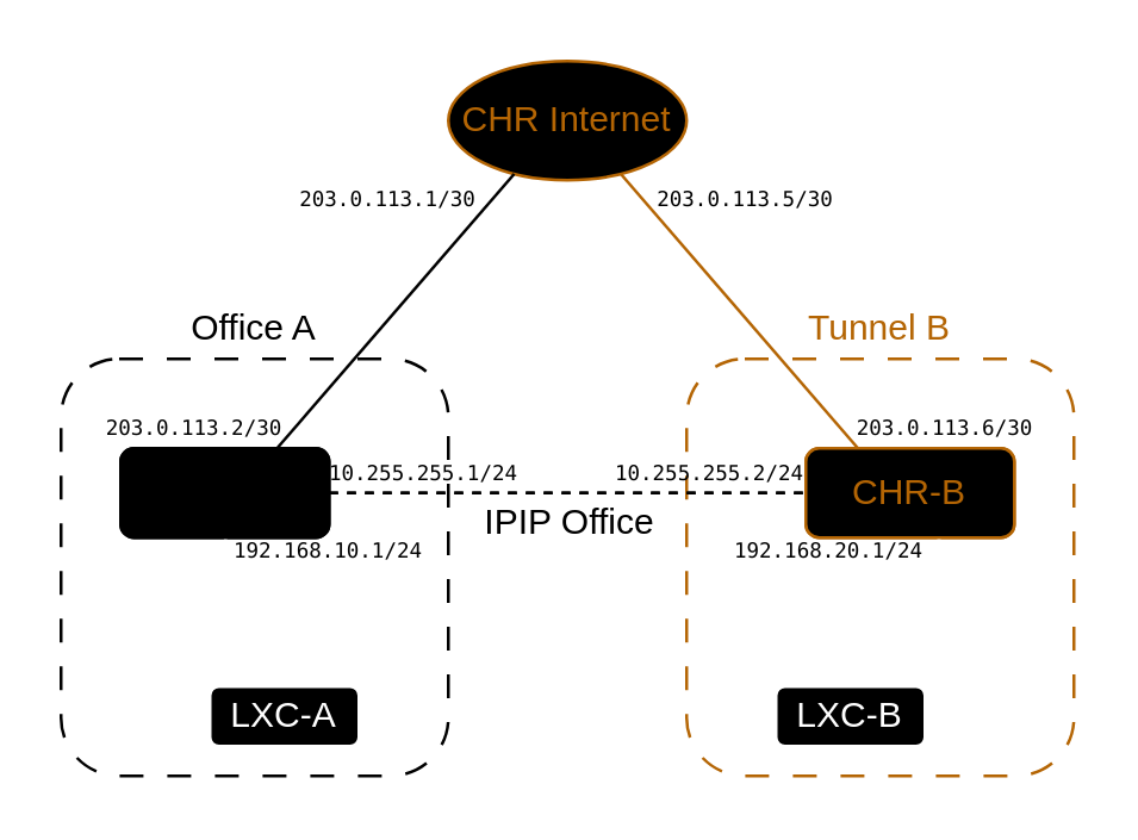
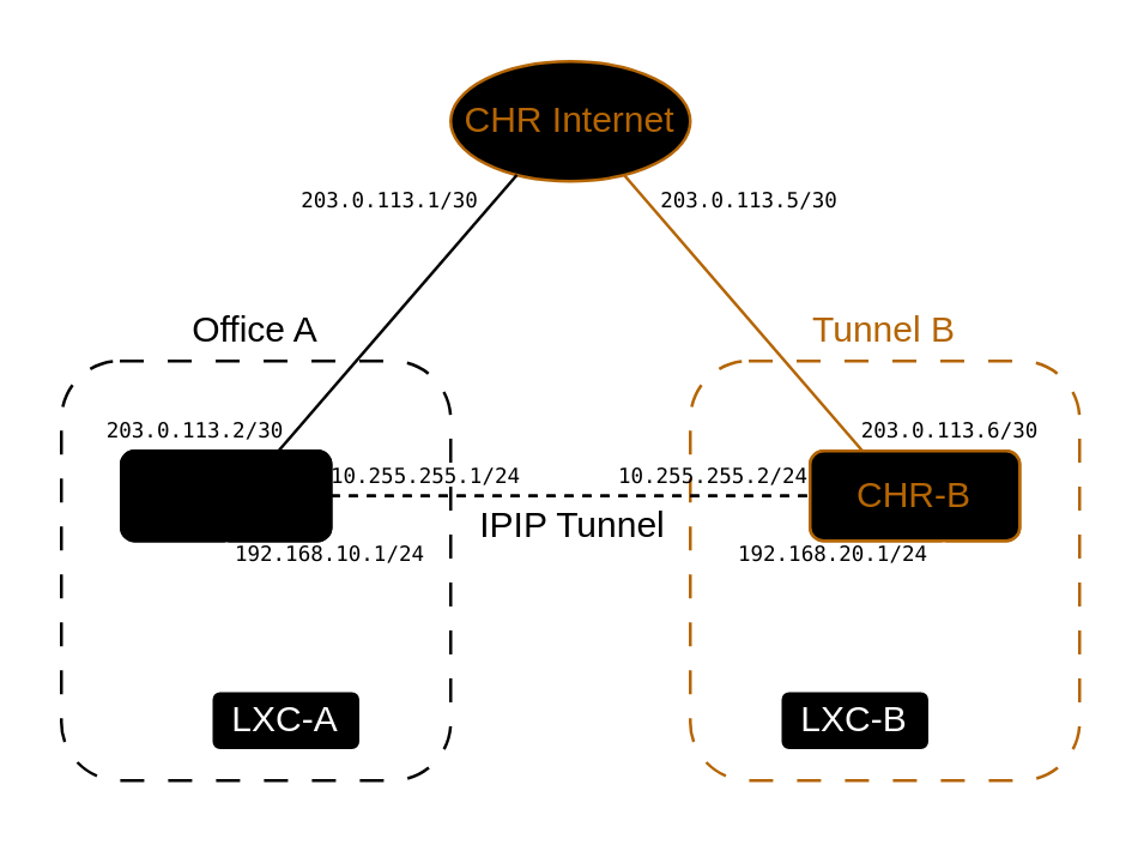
  <mxCell id="0" />
  <mxCell id="1" parent="0" />
  <mxCell id="2" value="" style="rounded=1;whiteSpace=wrap;html=1;fillColor=none;strokeColor=light-dark(#B46504,#FF4149);dashed=1;dashPattern=8 8;" parent="1" vertex="1"><mxGeometry x="230" y="120" width="130" height="140" as="geometry" /></mxCell>
  <mxCell id="3" value="" style="rounded=1;whiteSpace=wrap;html=1;fillColor=none;strokeColor=light-dark(#000000,#FF643A);dashed=1;perimeterSpacing=0;strokeWidth=1;dashPattern=8 8;" parent="1" vertex="1"><mxGeometry x="20" y="120" width="130" height="140" as="geometry" /></mxCell>
  <mxCell id="4" value="&lt;span style=&quot;color: light-dark(rgb(180, 101, 4), rgb(255, 31, 87));&quot;&gt;CHR Internet&lt;/span&gt;" style="ellipse;whiteSpace=wrap;html=1;strokeColor=light-dark(#B46504,#FF1F57);fillColor=light-dark(#000000,#1A1A1A);" parent="1" vertex="1"><mxGeometry x="150" y="20" width="80" height="40" as="geometry" /></mxCell>
  <mxCell id="5" value="&lt;span style=&quot;color: light-dark(rgb(0, 0, 0), rgb(255, 100, 58));&quot;&gt;CHR-A&lt;/span&gt;" style="rounded=1;whiteSpace=wrap;html=1;strokeColor=light-dark(#000000,#FF643A);" parent="1" vertex="1"><mxGeometry x="40" y="150" width="70" height="30" as="geometry" /></mxCell>
  <mxCell id="6" value="&lt;span style=&quot;color: light-dark(rgb(180, 101, 4), rgb(255, 65, 73));&quot;&gt;CHR-B&lt;/span&gt;" style="rounded=1;whiteSpace=wrap;html=1;strokeColor=light-dark(#B46504,#FF4149);" parent="1" vertex="1"><mxGeometry x="270" y="150" width="70" height="30" as="geometry" /></mxCell>
  <mxCell id="7" value="" style="endArrow=none;html=1;rounded=0;exitX=0.75;exitY=0;exitDx=0;exitDy=0;entryX=0.25;entryY=1;entryDx=0;entryDy=0;strokeColor=light-dark(#000000,#FF643A);" parent="1" source="5" target="4" edge="1"><mxGeometry width="50" height="50" relative="1" as="geometry"><mxPoint x="170" y="160" as="sourcePoint" /><mxPoint x="220" y="110" as="targetPoint" /></mxGeometry></mxCell>
  <mxCell id="8" value="" style="endArrow=none;html=1;rounded=0;entryX=0.75;entryY=1;entryDx=0;entryDy=0;exitX=0.25;exitY=0;exitDx=0;exitDy=0;strokeColor=light-dark(#B46504,#FF4149);" parent="1" source="6" target="4" edge="1"><mxGeometry width="50" height="50" relative="1" as="geometry"><mxPoint x="180" y="120" as="sourcePoint" /><mxPoint x="230" y="70" as="targetPoint" /></mxGeometry></mxCell>
  <mxCell id="9" value="&lt;span style=&quot;color: light-dark(rgb(255, 255, 255), rgb(255, 134, 44));&quot;&gt;LXC-B&lt;/span&gt;" style="rounded=1;whiteSpace=wrap;html=1;strokeColor=light-dark(#FFFFFF,#FF862C);fillColor=light-dark(#000000,#1A1A1A);" parent="1" vertex="1"><mxGeometry x="260" y="230" width="50" height="20" as="geometry" /></mxCell>
  <mxCell id="10" value="" style="endArrow=none;html=1;rounded=0;entryX=0.5;entryY=1;entryDx=0;entryDy=0;exitX=0.5;exitY=0;exitDx=0;exitDy=0;strokeColor=light-dark(#FFFFFF,#FF862C);" parent="1" source="9" edge="1"><mxGeometry width="50" height="50" relative="1" as="geometry"><mxPoint x="370" y="180" as="sourcePoint" /><mxPoint x="315" y="180" as="targetPoint" /></mxGeometry></mxCell>
  <mxCell id="11" value="&lt;pre&gt;&lt;font style=&quot;font-size: 7px;&quot;&gt;203.0.113.1/30&lt;/font&gt;&lt;/pre&gt;" style="text;html=1;align=center;verticalAlign=middle;whiteSpace=wrap;rounded=0;" parent="1" vertex="1"><mxGeometry x="100" y="60" width="60" height="10" as="geometry" /></mxCell>
  <mxCell id="12" value="&lt;pre&gt;&lt;font style=&quot;font-size: 7px;&quot;&gt;203.0.113.5/30&lt;/font&gt;&lt;/pre&gt;" style="text;html=1;align=center;verticalAlign=middle;whiteSpace=wrap;rounded=0;" parent="1" vertex="1"><mxGeometry x="220" y="60" width="60" height="10" as="geometry" /></mxCell>
  <mxCell id="13" value="&lt;pre&gt;&lt;font style=&quot;font-size: 7px;&quot;&gt;203.0.113.2/30&lt;/font&gt;&lt;/pre&gt;" style="text;html=1;align=center;verticalAlign=middle;whiteSpace=wrap;rounded=0;" parent="1" vertex="1"><mxGeometry x="35" y="137" width="60" height="10" as="geometry" /></mxCell>
  <mxCell id="14" value="&lt;pre&gt;&lt;font style=&quot;font-size: 7px;&quot;&gt;203.0.113.6/30&lt;/font&gt;&lt;/pre&gt;" style="text;html=1;align=center;verticalAlign=middle;whiteSpace=wrap;rounded=0;" parent="1" vertex="1"><mxGeometry x="287" y="137" width="60" height="10" as="geometry" /></mxCell>
  <mxCell id="15" value="&lt;span style=&quot;color: light-dark(rgb(255, 255, 255), rgb(255, 199, 31));&quot;&gt;LXC-A&lt;/span&gt;" style="rounded=1;whiteSpace=wrap;html=1;strokeColor=light-dark(#FFFFFF,#FFC71F);fillColor=light-dark(#000000,#1A1A1A);" parent="1" vertex="1"><mxGeometry x="70" y="230" width="50" height="20" as="geometry" /></mxCell>
  <mxCell id="16" value="" style="endArrow=none;html=1;rounded=0;entryX=0.5;entryY=1;entryDx=0;entryDy=0;exitX=0.5;exitY=0;exitDx=0;exitDy=0;strokeColor=light-dark(#FFFFFF,#FFC71F);" parent="1" source="15" target="24" edge="1"><mxGeometry width="50" height="50" relative="1" as="geometry"><mxPoint x="130" y="210" as="sourcePoint" /><mxPoint x="95" y="180" as="targetPoint" /></mxGeometry></mxCell>
  <mxCell id="17" value="&lt;span style=&quot;color: light-dark(rgb(0, 0, 0), rgb(255, 100, 58));&quot;&gt;Office A&lt;/span&gt;" style="text;html=1;align=center;verticalAlign=middle;whiteSpace=wrap;rounded=0;" parent="1" vertex="1"><mxGeometry x="60" y="100" width="50" height="20" as="geometry" /></mxCell>
  <mxCell id="18" value="&lt;span style=&quot;color: light-dark(rgb(180, 101, 4), rgb(255, 65, 73));&quot;&gt;Tunnel B&lt;/span&gt;" style="text;html=1;align=center;verticalAlign=middle;whiteSpace=wrap;rounded=0;" parent="1" vertex="1"><mxGeometry x="270" y="100" width="50" height="20" as="geometry" /></mxCell>
  <mxCell id="19" value="" style="endArrow=none;dashed=1;html=1;rounded=0;exitX=1;exitY=0.5;exitDx=0;exitDy=0;entryX=0;entryY=0.5;entryDx=0;entryDy=0;strokeColor=default;strokeWidth=1;" parent="1" source="5" target="6" edge="1"><mxGeometry width="50" height="50" relative="1" as="geometry"><mxPoint x="200" y="180" as="sourcePoint" /><mxPoint x="250" y="130" as="targetPoint" /></mxGeometry></mxCell>
  <mxCell id="20" value="&lt;pre&gt;&lt;font style=&quot;font-size: 7px;&quot;&gt;10.255.255.1/24&lt;/font&gt;&lt;/pre&gt;" style="text;html=1;align=center;verticalAlign=middle;whiteSpace=wrap;rounded=0;perimeterSpacing=2;" parent="1" vertex="1"><mxGeometry x="112" y="152" width="60" height="10" as="geometry" /></mxCell>
  <mxCell id="21" value="&lt;pre&gt;&lt;font style=&quot;font-size: 7px;&quot;&gt;10.255.255.2/24&lt;/font&gt;&lt;/pre&gt;" style="text;html=1;align=center;verticalAlign=middle;whiteSpace=wrap;rounded=0;perimeterSpacing=2;" parent="1" vertex="1"><mxGeometry x="208" y="152" width="60" height="10" as="geometry" /></mxCell>
  <mxCell id="22" value="" style="endArrow=none;dashed=1;html=1;rounded=0;exitX=1;exitY=0.5;exitDx=0;exitDy=0;entryX=0;entryY=0.5;entryDx=0;entryDy=0;strokeColor=default;strokeWidth=1;" parent="1" source="24" target="23" edge="1"><mxGeometry width="50" height="50" relative="1" as="geometry"><mxPoint x="200" y="180" as="sourcePoint" /><mxPoint x="250" y="130" as="targetPoint" /></mxGeometry></mxCell>
  <mxCell id="23" value="&lt;span style=&quot;color: light-dark(rgb(180, 101, 4), rgb(255, 65, 73));&quot;&gt;CHR-B&lt;/span&gt;" style="rounded=1;whiteSpace=wrap;html=1;strokeColor=light-dark(#B46504,#FF4149);fillColor=light-dark(#000000,#1A1A1A);" parent="1" vertex="1"><mxGeometry x="270" y="150" width="70" height="30" as="geometry" /></mxCell>
  <mxCell id="24" value="&lt;span style=&quot;color: light-dark(rgb(0, 0, 0), rgb(255, 100, 58));&quot;&gt;CHR-A&lt;/span&gt;" style="rounded=1;whiteSpace=wrap;html=1;strokeColor=light-dark(#000000,#FF643A);fillColor=light-dark(#000000,#1A1A1A);" parent="1" vertex="1"><mxGeometry x="40" y="150" width="70" height="30" as="geometry" /></mxCell>
- <mxCell id="25" value="IPIP Office" style="text;html=1;align=center;verticalAlign=middle;whiteSpace=wrap;rounded=0;" parent="1" vertex="1"><mxGeometry x="156" y="170" width="70" height="10" as="geometry" /></mxCell>
+ <mxCell id="25" value="IPIP Tunnel" style="text;html=1;align=center;verticalAlign=middle;whiteSpace=wrap;rounded=0;" parent="1" vertex="1"><mxGeometry x="156" y="170" width="70" height="10" as="geometry" /></mxCell>
  <mxCell id="26" value="&lt;pre&gt;&lt;font style=&quot;font-size: 7px;&quot;&gt;192.168.10.1/24&lt;/font&gt;&lt;/pre&gt;" style="text;html=1;align=center;verticalAlign=middle;whiteSpace=wrap;rounded=0;perimeterSpacing=2;" parent="1" vertex="1"><mxGeometry x="80" y="178" width="60" height="10" as="geometry" /></mxCell>
  <mxCell id="27" value="&lt;pre&gt;&lt;font style=&quot;font-size: 7px;&quot;&gt;192.168.20.1/24&lt;/font&gt;&lt;/pre&gt;" style="text;html=1;align=center;verticalAlign=middle;whiteSpace=wrap;rounded=0;perimeterSpacing=2;" parent="1" vertex="1"><mxGeometry x="248" y="178" width="60" height="10" as="geometry" /></mxCell>
